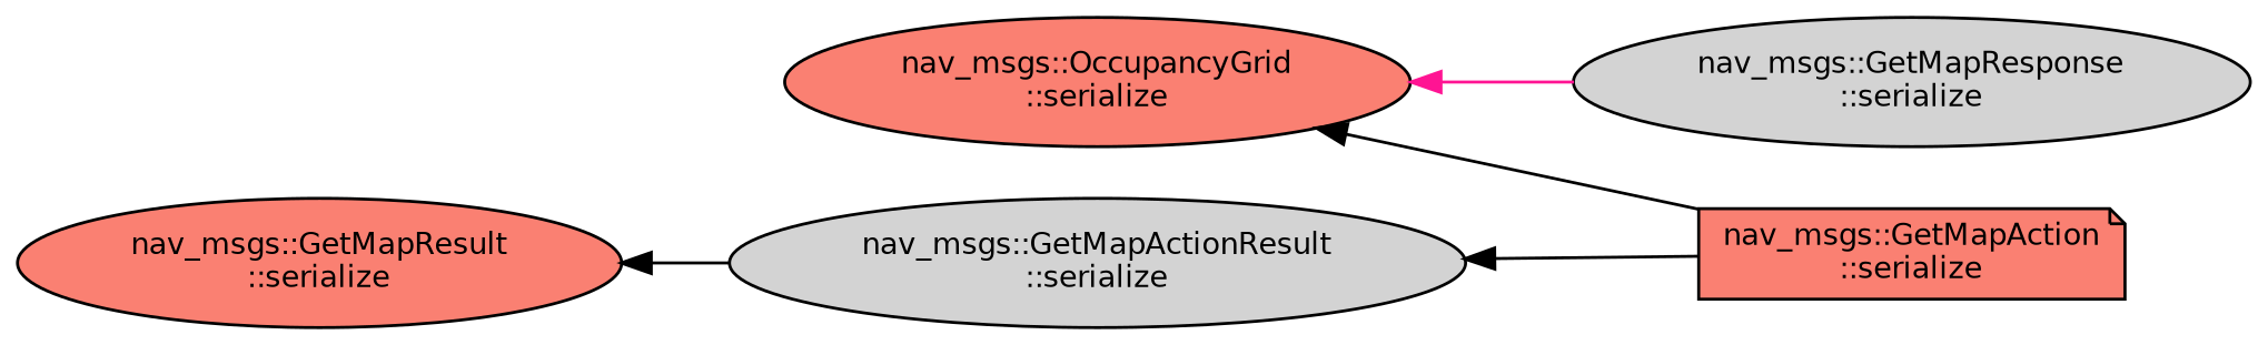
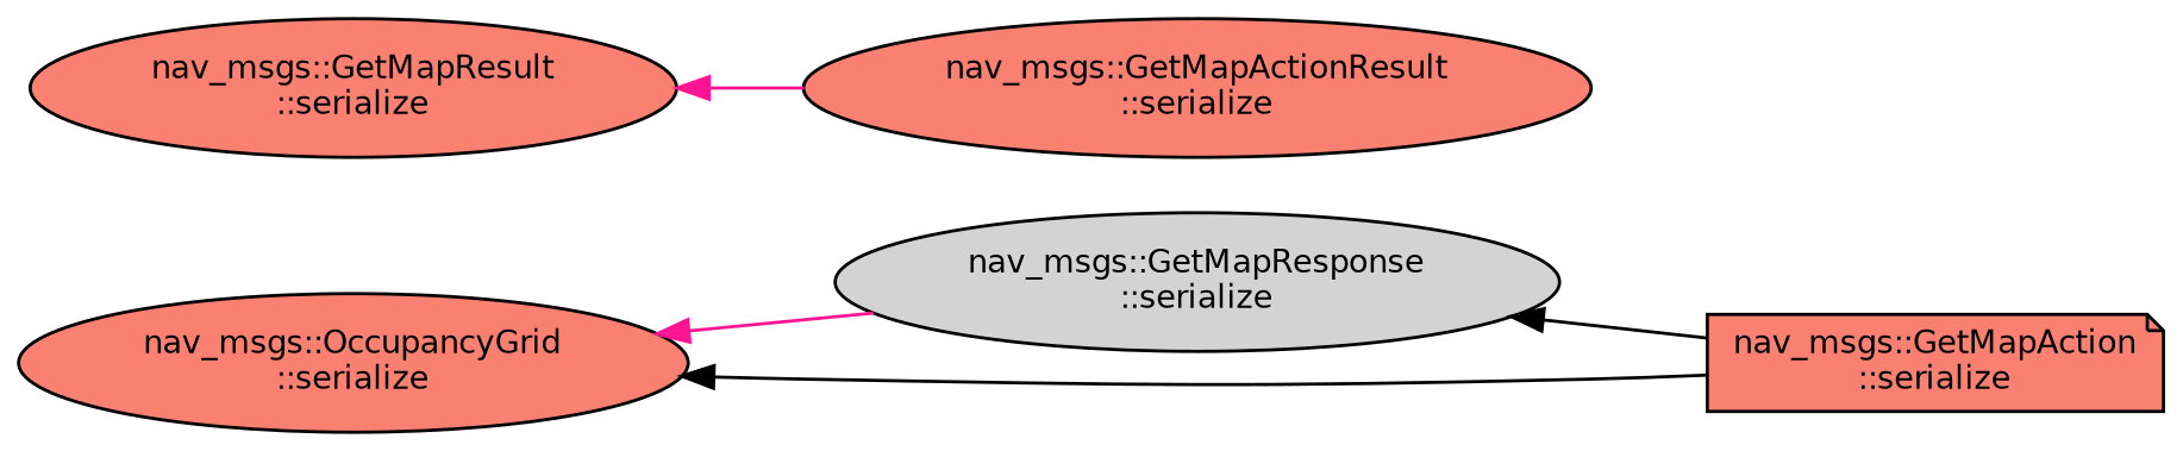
  digraph {
    rankdir=LR
    node [color=black fillcolor=salmon fontname=Helvetica fontsize=10 shape=ellipse style=filled]
    edge [color=deeppink dir=back fontname=Helvetica fontsize=10 labelfontname=Helvetica labelfontsize=10 style=solid]
    n1 [fontcolor=black height=0.2 label="nav_msgs::OccupancyGrid\l::serialize" width=0.4]
    n2 [fillcolor=lightgrey height=0.2 label="nav_msgs::GetMapResponse\l::serialize" width=0.4]
    n3 [height=0.2 label="nav_msgs::GetMapAction\l::serialize" shape=note width=0.4]
    n4 [height=0.2 label="nav_msgs::GetMapResult\l::serialize" width=0.4]
-   n5 [fillcolor=lightgrey height=0.2 label="nav_msgs::GetMapActionResult\l::serialize" width=0.4]
+   n5 [height=0.2 label="nav_msgs::GetMapActionResult\l::serialize" width=0.4]
    n1 -> n2
    n1 -> n3 [color=black]
-   n4 -> n5 [color=black]
-   n5 -> n3 [color=black]
+   n4 -> n5
+   n2 -> n3 [color=black]
  }
